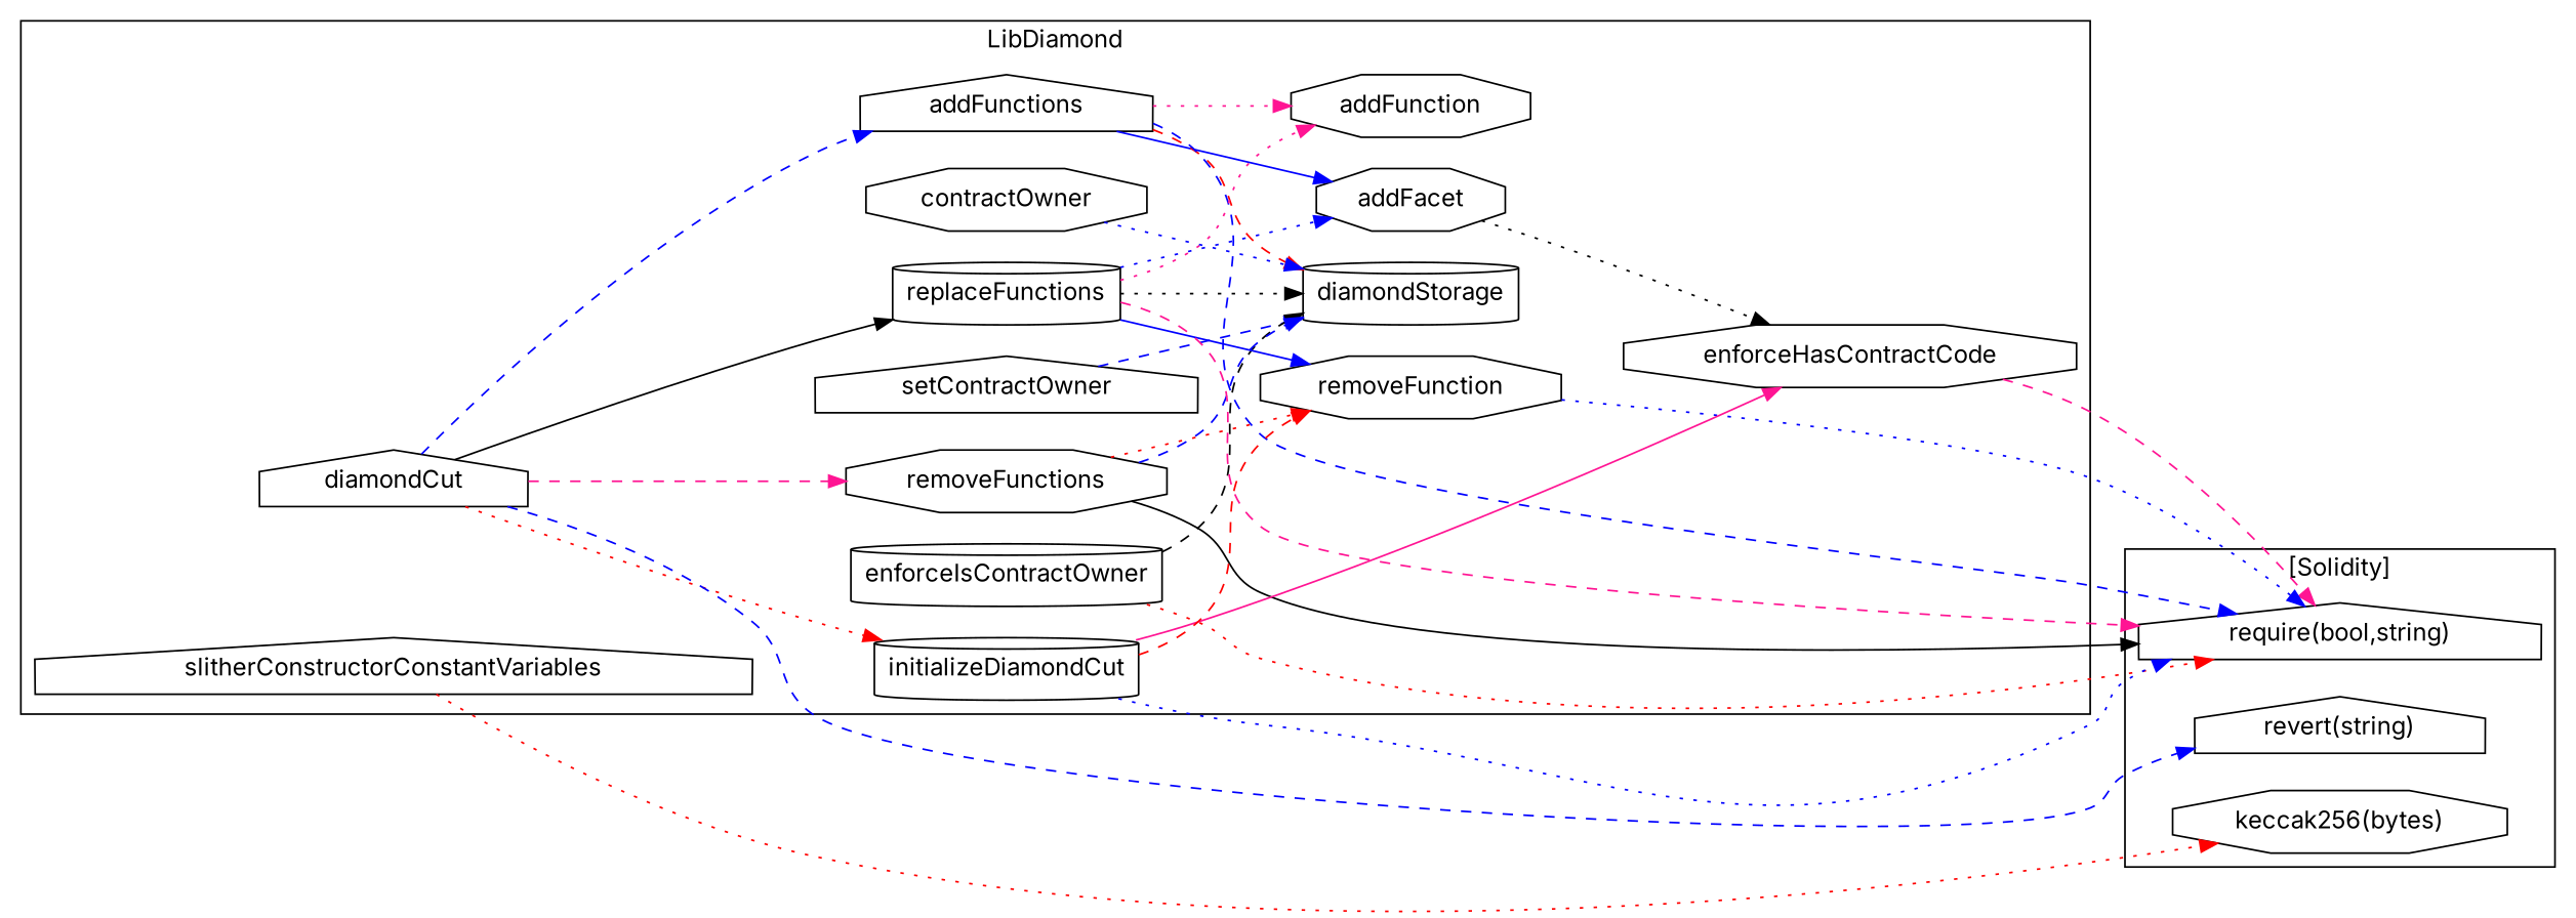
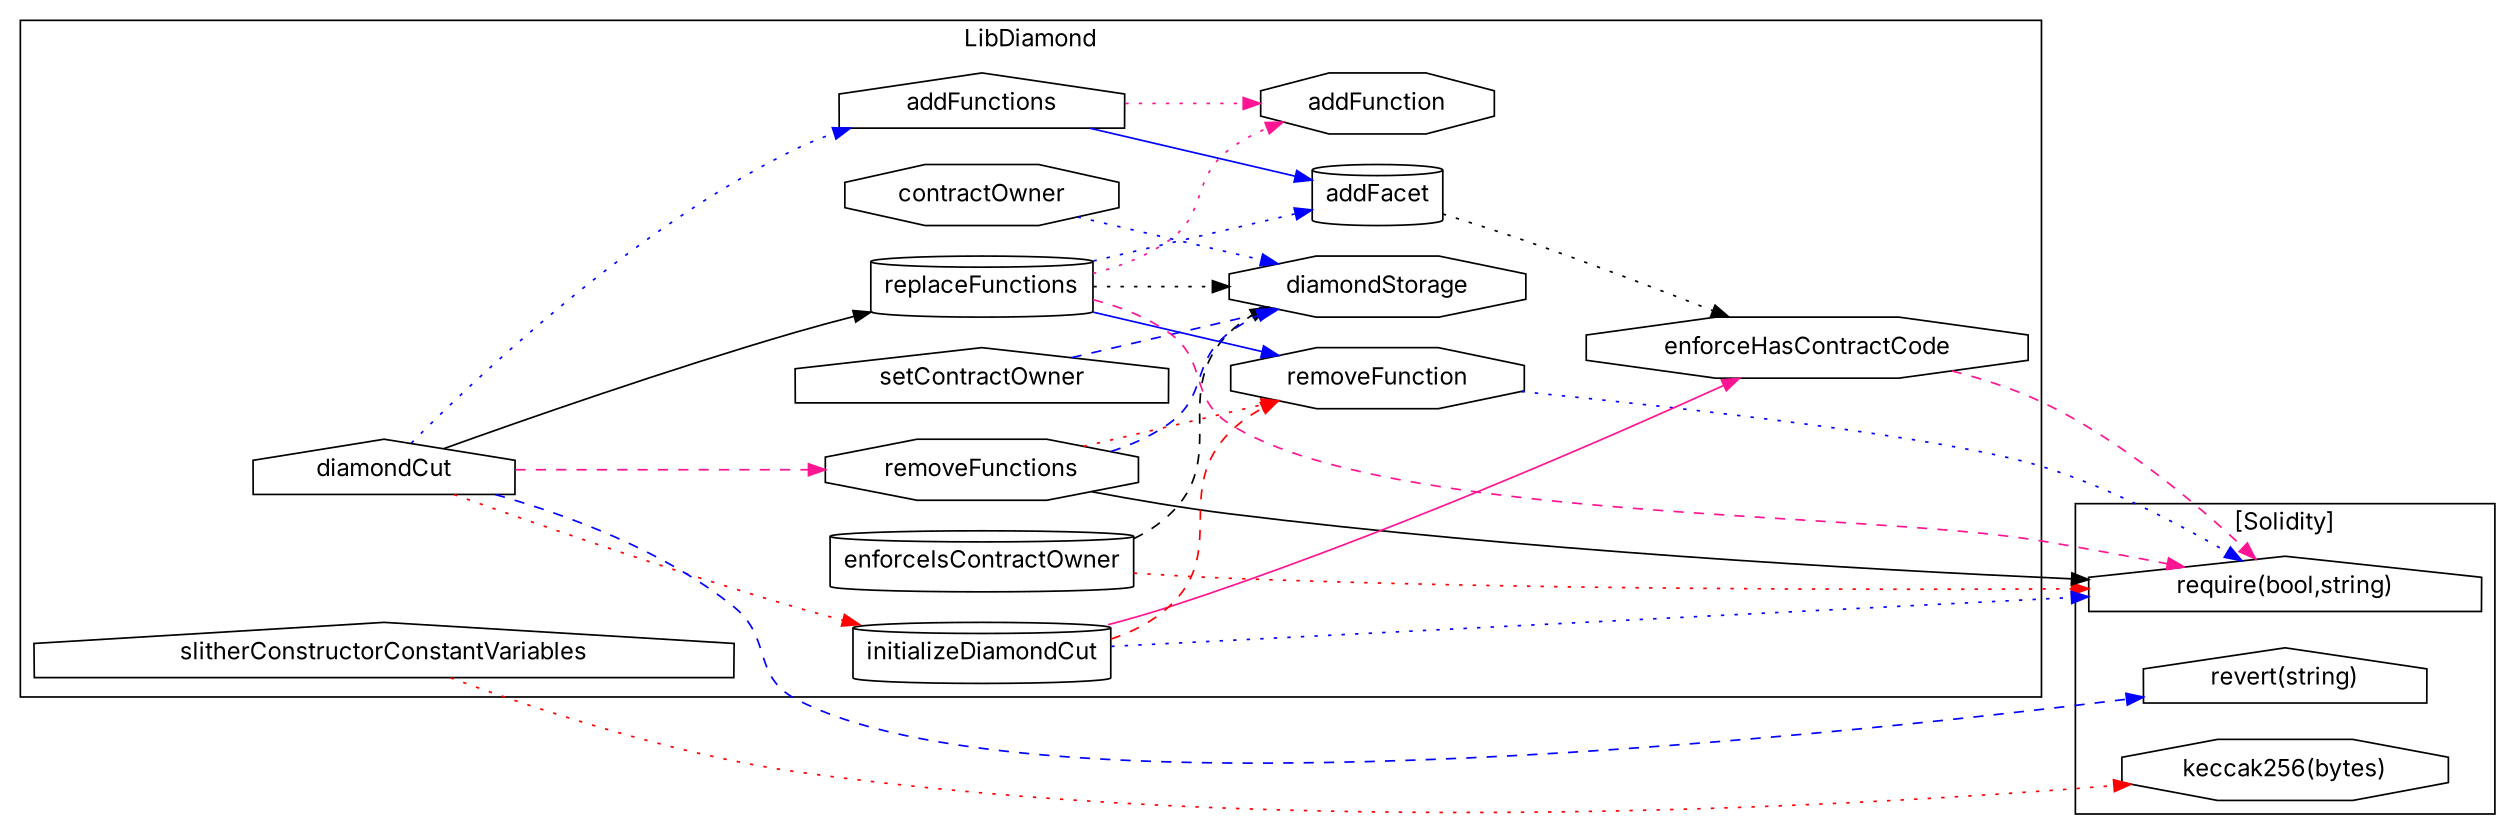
  strict digraph {
    fontname=Inter
    rankdir=LR
    node [fontname=Inter shape=octagon]
    edge [color=blue fontname=Inter style=dotted]
-   n1 [label=addFacet]
+   n1 [label=addFacet shape=cylinder]
    n2 [label=enforceHasContractCode]
    n3 [label=addFunctions shape=house]
-   n4 [label=diamondStorage shape=cylinder]
+   n4 [label=diamondStorage]
    n5 [label=addFunction]
    n6 [label=setContractOwner shape=house]
    n7 [label=enforceIsContractOwner shape=cylinder]
    n8 [label=removeFunctions]
    n9 [label=removeFunction]
    n10 [label=replaceFunctions shape=cylinder]
    n11 [label=contractOwner]
    n12 [label=initializeDiamondCut shape=cylinder]
    n13 [label=slitherConstructorConstantVariables shape=house]
    n14 [label=diamondCut shape=house]
    "require(bool,string)" [shape=house]
    "revert(string)" [shape=house]
    "keccak256(bytes)"
    subgraph cluster_1 {
      label=LibDiamond
      n1
      n2
      n3
      n4
      n5
      n6
      n7
      n8
      n9
      n10
      n11
      n12
      n13
      n14
    }
    subgraph cluster_2 {
      label="[Solidity]"
      "require(bool,string)"
      "revert(string)"
      "keccak256(bytes)"
    }
    n1 -> n2 [color=black]
    n2 -> "require(bool,string)" [color=deeppink style=dashed]
    n3 -> n1 [style=solid]
-   n3 -> n4 [color=red style=dashed]
    n3 -> n5 [color=deeppink]
-   n3 -> "require(bool,string)" [style=dashed]
    n6 -> n4 [style=dashed]
    n7 -> n4 [color=black style=dashed]
    n7 -> "require(bool,string)" [color=red]
    n8 -> n4 [style=dashed]
    n8 -> n9 [color=red]
    n8 -> "require(bool,string)" [color=black style=solid]
    n9 -> "require(bool,string)"
    n10 -> n1
    n10 -> n4 [color=black]
    n10 -> n5 [color=deeppink]
    n10 -> n9 [style=solid]
    n10 -> "require(bool,string)" [color=deeppink style=dashed]
    n11 -> n4
    n12 -> n2 [color=deeppink style=solid]
    n12 -> n9 [color=red style=dashed]
    n12 -> "require(bool,string)"
    n13 -> "keccak256(bytes)" [color=red]
-   n14 -> n3 [style=dashed]
+   n14 -> n3
    n14 -> n8 [color=deeppink style=dashed]
    n14 -> n10 [color=black style=solid]
    n14 -> n12 [color=red]
    n14 -> "revert(string)" [style=dashed]
  }
